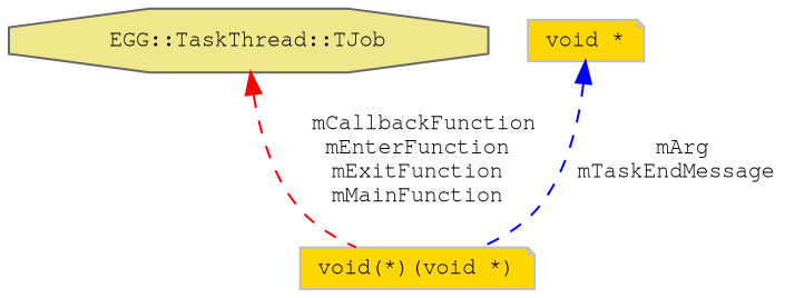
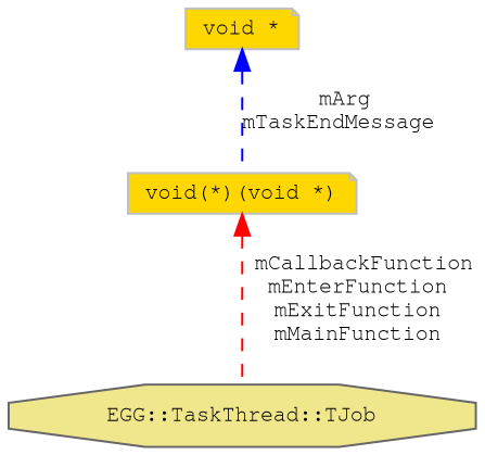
  digraph {
    node [color=grey75 fillcolor=gold fontname=FreeMono fontsize=10 shape=note style=filled]
    edge [dir=back fontname=FreeMono fontsize=10 labelfontname=FreeMono labelfontsize=10 style=dashed]
    n1 [color=gray40 fillcolor=khaki fontcolor=black height=0.2 label="EGG::TaskThread::TJob" shape=octagon width=0.4]
    n2 [height=0.2 label="void(*)(void *)" width=0.4]
    n3 [height=0.2 label="void *" width=0.4]
-   n1 -> n2 [color=red label=" mCallbackFunction\nmEnterFunction\nmExitFunction\nmMainFunction"]
+   n2 -> n1 [color=red label=" mCallbackFunction\nmEnterFunction\nmExitFunction\nmMainFunction"]
    n3 -> n2 [color=blue label=" mArg\nmTaskEndMessage"]
  }
